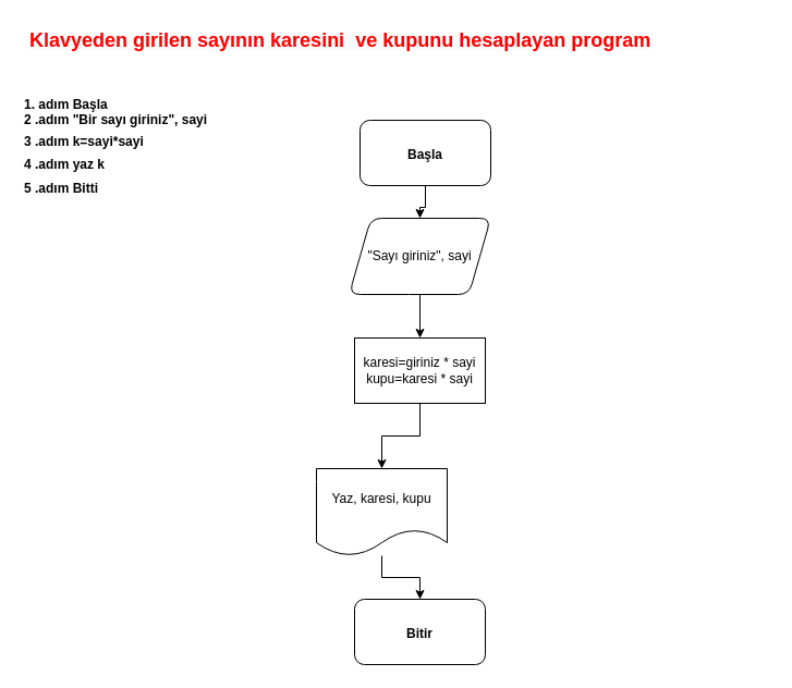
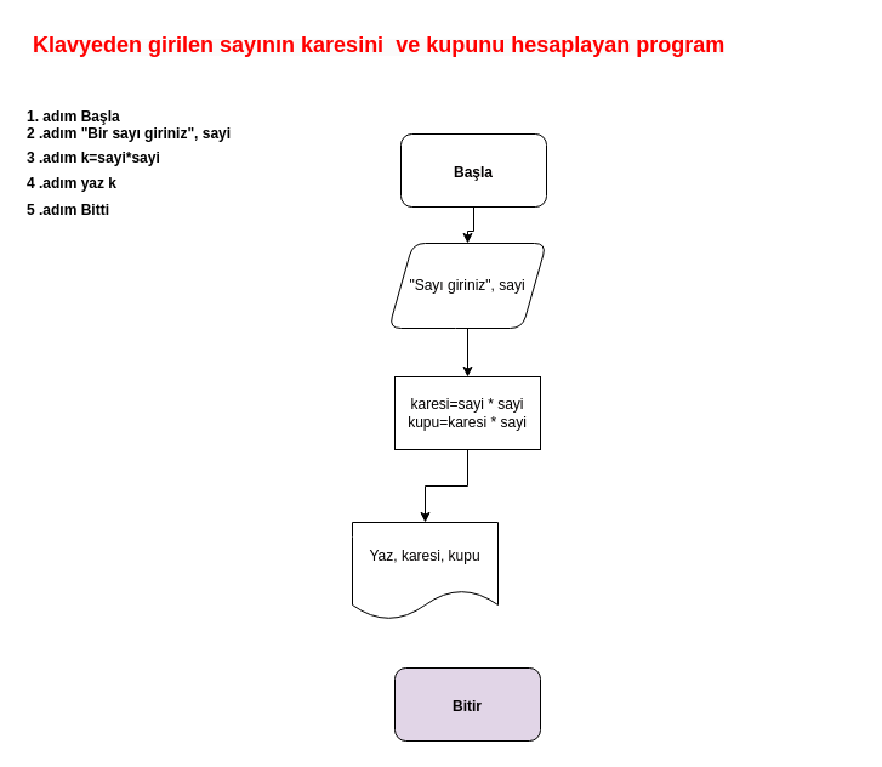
  <mxCell id="0" />
  <mxCell id="1" parent="0" />
  <mxCell id="2" value="&lt;span style=&quot;font-family: Helvetica; font-style: normal; font-variant-ligatures: normal; font-variant-caps: normal; letter-spacing: normal; orphans: 2; text-align: center; text-indent: 0px; text-transform: none; widows: 2; word-spacing: 0px; -webkit-text-stroke-width: 0px; background-color: rgb(251, 251, 251); text-decoration-thickness: initial; text-decoration-style: initial; text-decoration-color: initial; float: none; display: inline !important;&quot;&gt;&lt;b style=&quot;&quot;&gt;&lt;font color=&quot;#ff0000&quot; style=&quot;font-size: 18px;&quot;&gt;Klavyeden girilen sayının karesini&amp;nbsp; ve kupunu hesaplayan program&lt;/font&gt;&lt;/b&gt;&lt;/span&gt;" style="text;whiteSpace=wrap;html=1;" vertex="1" parent="1"><mxGeometry x="25" y="20" width="680" height="50" as="geometry" /></mxCell>
  <mxCell id="3" value="&lt;div style=&quot;border-color: var(--border-color); color: rgb(0, 0, 0); font-size: 12px;&quot;&gt;&lt;b&gt;1. adım Başla&lt;/b&gt;&lt;/div&gt;&lt;b&gt;&lt;span style=&quot;color: rgb(0, 0, 0); font-size: 12px;&quot;&gt;&lt;div style=&quot;&quot;&gt;&lt;span style=&quot;background-color: initial;&quot;&gt;2 .adım &quot;Bir sayı giriniz&quot;, sayi&lt;/span&gt;&lt;/div&gt;&lt;/span&gt;&lt;span style=&quot;color: rgb(0, 0, 0); font-size: 12px;&quot;&gt;3 .adım k=sayi*sayi&lt;/span&gt;&lt;br style=&quot;border-color: var(--border-color); color: rgb(0, 0, 0); font-size: 12px;&quot;&gt;&lt;span style=&quot;color: rgb(0, 0, 0); font-size: 12px;&quot;&gt;4 .adım yaz k&lt;/span&gt;&lt;br style=&quot;border-color: var(--border-color); color: rgb(0, 0, 0); font-size: 12px;&quot;&gt;&lt;span style=&quot;color: rgb(0, 0, 0); font-size: 12px;&quot;&gt;5 .adım Bitti&lt;/span&gt;&lt;/b&gt;" style="text;html=1;align=left;verticalAlign=middle;resizable=0;points=[];autosize=1;strokeColor=none;fillColor=none;fontSize=18;fontColor=#FF0000;" vertex="1" parent="1"><mxGeometry x="20" y="80" width="190" height="110" as="geometry" /></mxCell>
  <mxCell id="4" value="" style="edgeStyle=orthogonalEdgeStyle;rounded=0;orthogonalLoop=1;jettySize=auto;html=1;fontSize=12;fontColor=#030001;" edge="1" parent="1" source="5" target="7"><mxGeometry relative="1" as="geometry" /></mxCell>
  <mxCell id="5" value="&lt;font style=&quot;font-size: 12px;&quot; color=&quot;#030001&quot;&gt;&lt;b&gt;Başla&lt;/b&gt;&lt;/font&gt;" style="whiteSpace=wrap;html=1;fontSize=18;fontColor=#FF0000;rounded=1;" vertex="1" parent="1"><mxGeometry x="330" y="110" width="120" height="60" as="geometry" /></mxCell>
  <mxCell id="6" value="" style="edgeStyle=orthogonalEdgeStyle;rounded=0;orthogonalLoop=1;jettySize=auto;html=1;fontSize=12;fontColor=#030001;" edge="1" parent="1" source="7" target="9"><mxGeometry relative="1" as="geometry" /></mxCell>
  <mxCell id="7" value="&quot;Sayı giriniz&quot;, sayi" style="shape=parallelogram;perimeter=parallelogramPerimeter;whiteSpace=wrap;html=1;fixedSize=1;rounded=1;fontSize=12;fontColor=#030001;" vertex="1" parent="1"><mxGeometry x="320" y="200" width="130" height="70" as="geometry" /></mxCell>
  <mxCell id="8" value="" style="edgeStyle=orthogonalEdgeStyle;rounded=0;orthogonalLoop=1;jettySize=auto;html=1;fontSize=12;fontColor=#030001;" edge="1" parent="1" source="9" target="11"><mxGeometry relative="1" as="geometry" /></mxCell>
- <mxCell id="9" value="karesi=giriniz * sayi&lt;br&gt;kupu=karesi * sayi" style="rounded=0;whiteSpace=wrap;html=1;fontSize=12;fontColor=#030001;" vertex="1" parent="1"><mxGeometry x="325" y="310" width="120" height="60" as="geometry" /></mxCell>
- <mxCell id="10" value="" style="edgeStyle=orthogonalEdgeStyle;rounded=0;orthogonalLoop=1;jettySize=auto;html=1;fontSize=12;fontColor=#030001;" edge="1" parent="1" source="11" target="12"><mxGeometry relative="1" as="geometry" /></mxCell>
+ <mxCell id="9" value="karesi=sayi * sayi&lt;br&gt;kupu=karesi * sayi" style="rounded=0;whiteSpace=wrap;html=1;fontSize=12;fontColor=#030001;" vertex="1" parent="1"><mxGeometry x="325" y="310" width="120" height="60" as="geometry" /></mxCell>
  <mxCell id="11" value="Yaz, karesi, kupu" style="shape=document;whiteSpace=wrap;html=1;boundedLbl=1;rounded=1;fontSize=12;fontColor=#030001;" vertex="1" parent="1"><mxGeometry x="290" y="430" width="120" height="80" as="geometry" /></mxCell>
- <mxCell id="12" value="&lt;font style=&quot;font-size: 12px;&quot; color=&quot;#030001&quot;&gt;&lt;b&gt;Bitir&lt;/b&gt;&lt;/font&gt;" style="whiteSpace=wrap;html=1;fontSize=18;fontColor=#FF0000;rounded=1;" vertex="1" parent="1"><mxGeometry x="325" y="550" width="120" height="60" as="geometry" /></mxCell>
+ <mxCell id="12" value="&lt;font style=&quot;font-size: 12px;&quot; color=&quot;#030001&quot;&gt;&lt;b&gt;Bitir&lt;/b&gt;&lt;/font&gt;" style="whiteSpace=wrap;html=1;fontSize=18;fontColor=#FF0000;rounded=1;fillColor=#e1d5e7;" vertex="1" parent="1"><mxGeometry x="325" y="550" width="120" height="60" as="geometry" /></mxCell>
